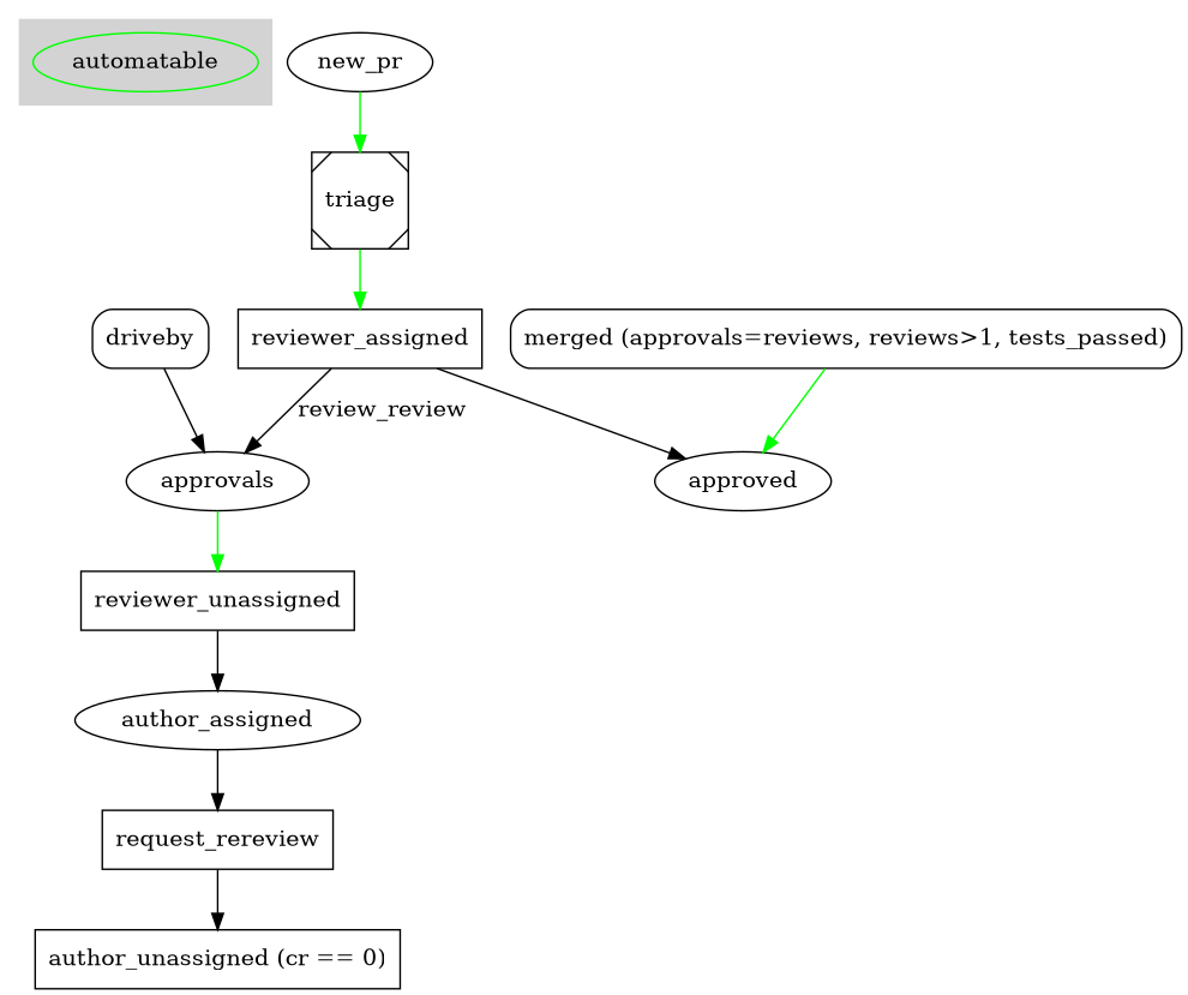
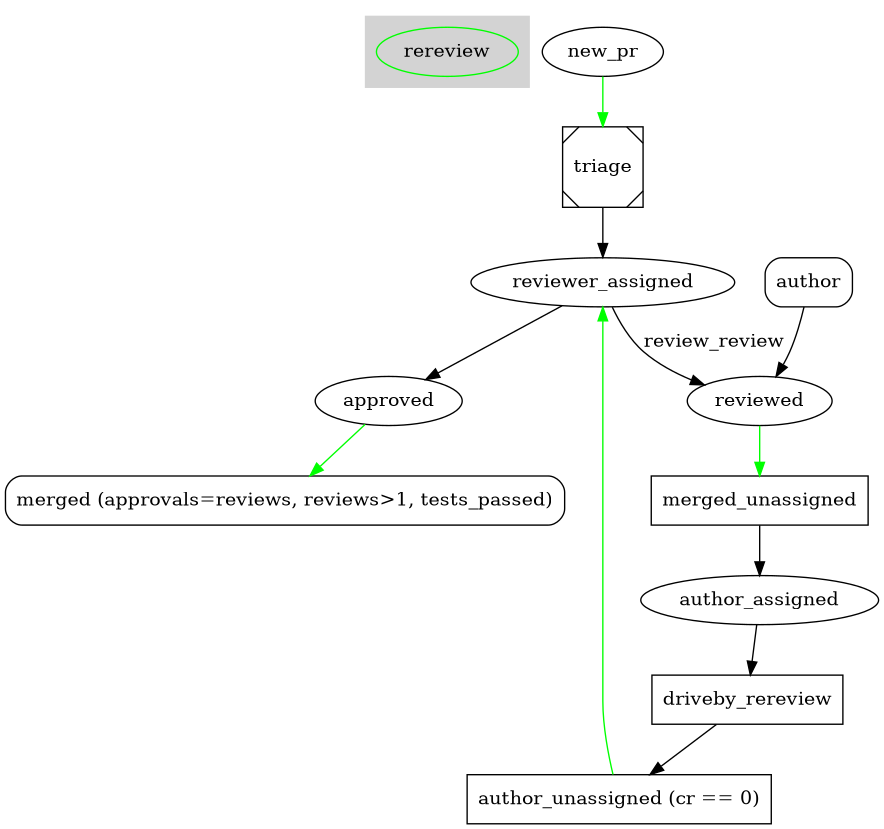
  digraph {
-   automatable [color=green]
+   automatable [color=green label=rereview]
    new_pr [shape=ellipse style=rounded]
    triage [shape=Msquare]
-   reviewer_assigned [shape=box]
-   reviewed [label=approvals]
+   reviewer_assigned
+   reviewed
    approved
-   reviewer_unassigned [shape=rectangle]
+   reviewer_unassigned [shape=rectangle label=merged_unassigned]
    "merged (approvals=reviews, reviews>1, tests_passed)" [shape=box style=rounded]
    author_assigned
-   driveby [shape=box style=rounded]
-   request_rereview [shape=rectangle]
+   driveby [shape=box style=rounded label=author]
+   request_rereview [shape=rectangle label=driveby_rereview]
    "author_unassigned (cr == 0)" [shape=rectangle]
    subgraph cluster_1 {
      color=lightgrey
      style=filled
      automatable
    }
    new_pr -> triage [color=green]
-   triage -> reviewer_assigned [color=green]
+   triage -> reviewer_assigned
    reviewer_assigned -> reviewed [label=review_review]
    reviewer_assigned -> approved
    reviewed -> reviewer_unassigned [color=green]
-   "merged (approvals=reviews, reviews>1, tests_passed)" -> approved [color=green]
+   approved -> "merged (approvals=reviews, reviews>1, tests_passed)" [color=green]
    reviewer_unassigned -> author_assigned [color=black]
    author_assigned -> request_rereview
    driveby -> reviewed
    request_rereview -> "author_unassigned (cr == 0)" [color=black]
+   "author_unassigned (cr == 0)" -> reviewer_assigned [color=green]
  }
